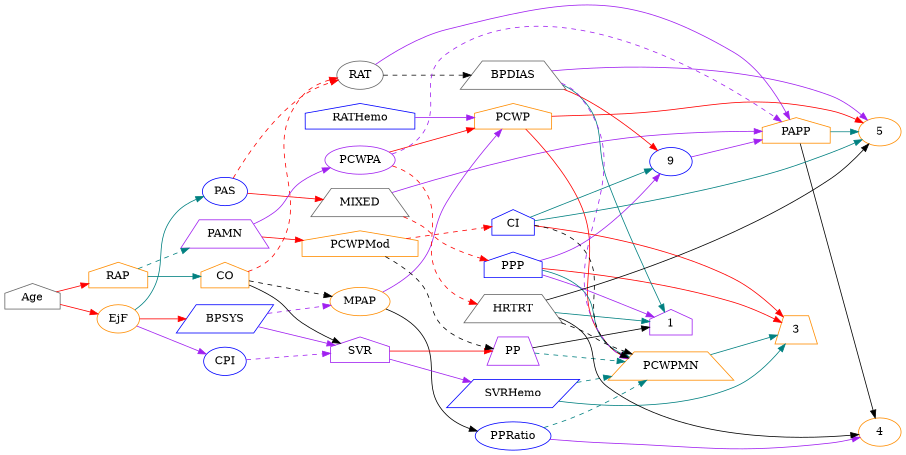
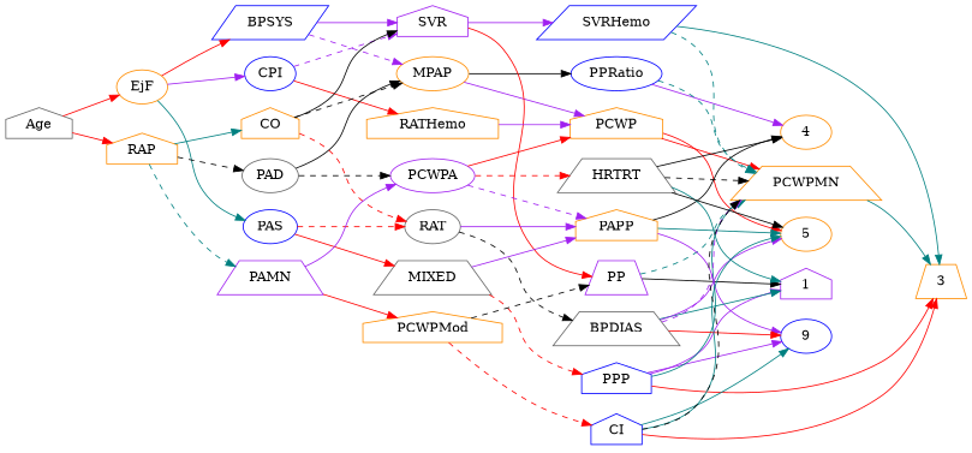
  strict digraph {
    rankdir=LR
    node [color=darkorange shape=house]
    edge [color=red style=solid]
    1 [color=purple height=0.5 width=0.75]
    n2 [color=blue height=0.5 label=9 shape=ellipse width=0.75]
    3 [height=0.5 shape=trapezium width=0.75]
    4 [height=0.5 shape=ellipse width=0.75]
    5 [height=0.5 shape=ellipse width=0.75]
    Age [color=gray40 height=0.5 width=0.75]
    EjF [height=0.5 shape=ellipse width=0.75]
    RAP [height=0.5 width=0.77632]
    BPSYS [color=blue height=0.5 shape=parallelogram width=1.0471]
    PAS [color=blue height=0.5 shape=ellipse width=0.75]
    CPI [color=blue height=0.5 shape=ellipse width=0.75]
+   PAD [color=gray40 height=0.5 shape=ellipse width=0.79437]
    CO [height=0.5 width=0.75]
    PAMN [color=purple height=0.5 shape=trapezium width=1.011]
    MPAP [height=0.5 shape=ellipse width=0.97491]
    SVR [color=purple height=0.5 width=0.77632]
    MIXED [color=gray40 height=0.5 shape=trapezium width=1.1193]
    RAT [color=gray40 height=0.5 shape=ellipse width=0.75827]
-   RATHemo [color=blue height=0.5 width=1.3721]
+   RATHemo [height=0.5 width=1.3721]
    PCWPA [color=purple height=0.5 shape=ellipse width=1.1555]
    PCWPMod [height=0.5 width=1.4443]
    PCWP [height=0.5 width=0.97491]
    PPRatio [color=blue height=0.5 shape=ellipse width=1.1013]
    SVRHemo [color=blue height=0.5 shape=parallelogram width=1.3902]
    PP [color=purple height=0.5 shape=trapezium width=0.75]
    PPP [color=blue height=0.5 width=0.75]
    PAPP [height=0.5 width=0.88464]
    BPDIAS [color=gray40 height=0.5 shape=trapezium width=1.1735]
    HRTRT [color=gray40 height=0.5 shape=trapezium width=1.1013]
    CI [color=blue height=0.5 width=0.75]
    PCWPMN [height=0.5 shape=trapezium width=1.3902]
    Age -> EjF
    Age -> RAP
    EjF -> BPSYS
    EjF -> PAS [color=teal]
    EjF -> CPI [color=purple]
+   RAP -> PAD [color=black style=dashed]
    RAP -> CO [color=teal]
    RAP -> PAMN [color=teal style=dashed]
    BPSYS -> MPAP [color=purple style=dashed]
    BPSYS -> SVR [color=purple]
    PAS -> MIXED
    PAS -> RAT [style=dashed]
    CPI -> SVR [color=purple style=dashed]
+   CPI -> RATHemo
+   PAD -> MPAP [color=black]
+   PAD -> PCWPA [color=black style=dashed]
    CO -> MPAP [color=black style=dashed]
    CO -> SVR [color=black]
    CO -> RAT [style=dashed]
    PAMN -> PCWPA [color=purple]
    PAMN -> PCWPMod
    MPAP -> PCWP [color=purple]
    MPAP -> PPRatio [color=black]
    SVR -> SVRHemo [color=purple]
    SVR -> PP
    MIXED -> PPP [style=dashed]
    MIXED -> PAPP [color=purple]
    RAT -> PAPP [color=purple]
    RAT -> BPDIAS [color=black style=dashed]
    RATHemo -> PCWP [color=purple]
    PCWPA -> PCWP
    PCWPA -> PAPP [color=purple style=dashed]
    PCWPA -> HRTRT [style=dashed]
    PCWPMod -> PP [color=black style=dashed]
    PCWPMod -> CI [style=dashed]
    PCWP -> 5
    PCWP -> PCWPMN
    PPRatio -> 4 [color=purple]
    PPRatio -> PCWPMN [color=teal style=dashed]
    SVRHemo -> 3 [color=teal]
    SVRHemo -> PCWPMN [color=teal style=dashed]
    PP -> 1 [color=black]
    PP -> PCWPMN [color=teal style=dashed]
    PPP -> 1 [color=purple]
    PPP -> n2 [color=purple]
    PPP -> 3
    PPP -> PCWPMN [color=teal]
-   n2 -> PAPP [color=purple]
+   PAPP -> n2 [color=purple]
    PAPP -> 4 [color=black]
    PAPP -> 5 [color=teal]
    BPDIAS -> 1 [color=teal]
    BPDIAS -> n2
    BPDIAS -> 5 [color=purple]
    BPDIAS -> PCWPMN [color=purple style=dashed]
    HRTRT -> 1 [color=teal]
    HRTRT -> 4 [color=black]
    HRTRT -> 5 [color=black]
    HRTRT -> PCWPMN [color=black style=dashed]
    CI -> n2 [color=teal]
    CI -> 3
    CI -> 5 [color=teal]
    CI -> PCWPMN [color=black style=dashed]
    PCWPMN -> 3 [color=teal]
  }
